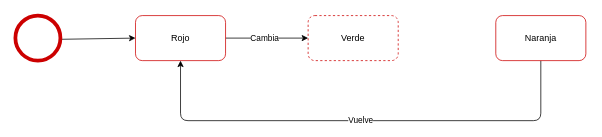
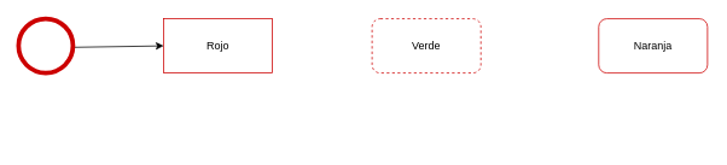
  <mxCell id="0" />
  <mxCell id="1" parent="0" />
  <mxCell id="2" style="edgeStyle=none;html=1;entryX=0;entryY=0.5;entryDx=0;entryDy=0;" parent="1" source="3" target="6" edge="1"><mxGeometry relative="1" as="geometry" /></mxCell>
  <mxCell id="3" value="" style="shape=ellipse;html=1;dashed=0;whitespace=wrap;aspect=fixed;strokeWidth=5;perimeter=ellipsePerimeter;gradientColor=none;strokeColor=#CC0000;" parent="1" vertex="1"><mxGeometry x="20" y="20" width="60" height="60" as="geometry" /></mxCell>
- <mxCell id="4" style="edgeStyle=none;html=1;entryX=0;entryY=0.5;entryDx=0;entryDy=0;" parent="1" source="6" target="7" edge="1"><mxGeometry relative="1" as="geometry" /></mxCell>
- <mxCell id="5" value="Cambia" style="edgeLabel;html=1;align=center;verticalAlign=middle;resizable=0;points=[];" parent="4" vertex="1" connectable="0"><mxGeometry x="-0.317" y="-1" relative="1" as="geometry"><mxPoint x="13" y="-1" as="offset" /></mxGeometry></mxCell>
- <mxCell id="6" value="Rojo" style="rounded=1;whiteSpace=wrap;html=1;strokeColor=#CC0000;gradientColor=none;" parent="1" vertex="1"><mxGeometry x="180" y="20" width="120" height="60" as="geometry" /></mxCell>
+ <mxCell id="6" value="Rojo" style="whiteSpace=wrap;html=1;strokeColor=#CC0000;gradientColor=none;rounded=0;" parent="1" vertex="1"><mxGeometry x="180" y="20" width="120" height="60" as="geometry" /></mxCell>
  <mxCell id="7" value="Verde" style="rounded=1;whiteSpace=wrap;html=1;strokeColor=#CC0000;gradientColor=none;dashed=1;" parent="1" vertex="1"><mxGeometry x="410" y="20" width="120" height="60" as="geometry" /></mxCell>
- <mxCell id="8" value="Vuelve" style="edgeStyle=none;html=1;entryX=0.5;entryY=1;entryDx=0;entryDy=0;" edge="1" parent="1" source="9" target="6"><mxGeometry relative="1" as="geometry"><Array as="points"><mxPoint x="720" y="160" /><mxPoint x="240" y="160" /></Array></mxGeometry></mxCell>
  <mxCell id="9" value="Naranja" style="rounded=1;whiteSpace=wrap;html=1;strokeColor=#CC0000;gradientColor=none;" parent="1" vertex="1"><mxGeometry x="660" y="20" width="120" height="60" as="geometry" /></mxCell>
